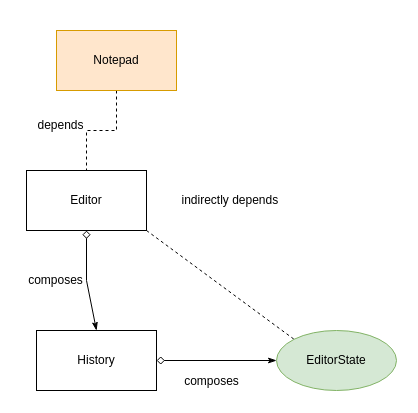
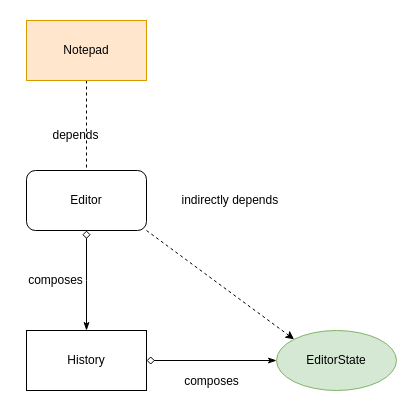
  <mxCell id="0" />
  <mxCell id="1" parent="0" />
  <mxCell id="2" style="rounded=0;orthogonalLoop=1;jettySize=auto;html=1;endArrow=diamond;endFill=0;entryX=0.5;entryY=1;entryDx=0;entryDy=0;exitX=0.5;exitY=0;exitDx=0;exitDy=0;startArrow=classicThin;startFill=1;" edge="1" parent="1" source="6" target="4"><mxGeometry relative="1" as="geometry"><mxPoint x="266" y="350" as="sourcePoint" /><mxPoint x="106" y="300" as="targetPoint" /><Array as="points"><mxPoint x="86" y="280" /></Array></mxGeometry></mxCell>
- <mxCell id="3" style="edgeStyle=none;rounded=0;orthogonalLoop=1;jettySize=auto;html=1;exitX=1;exitY=1;exitDx=0;exitDy=0;entryX=0;entryY=0;entryDx=0;entryDy=0;startArrow=none;startFill=0;endArrow=none;endFill=1;dashed=1;" edge="1" parent="1" source="4" target="5"><mxGeometry relative="1" as="geometry" /></mxCell>
- <mxCell id="4" value="Editor" style="rounded=0;whiteSpace=wrap;html=1;" vertex="1" parent="1"><mxGeometry x="26" y="170" width="120" height="60" as="geometry" /></mxCell>
+ <mxCell id="3" style="edgeStyle=none;rounded=0;orthogonalLoop=1;jettySize=auto;html=1;exitX=1;exitY=1;exitDx=0;exitDy=0;entryX=0;entryY=0;entryDx=0;entryDy=0;startArrow=none;startFill=0;endArrow=classic;endFill=1;dashed=1;" edge="1" parent="1" source="4" target="5"><mxGeometry relative="1" as="geometry" /></mxCell>
+ <mxCell id="4" value="Editor" style="whiteSpace=wrap;html=1;rounded=1;" vertex="1" parent="1"><mxGeometry x="26" y="170" width="120" height="60" as="geometry" /></mxCell>
  <mxCell id="5" value="EditorState" style="ellipse;whiteSpace=wrap;html=1;fillColor=#d5e8d4;strokeColor=#82b366;" vertex="1" parent="1"><mxGeometry x="276" y="330" width="120" height="60" as="geometry" /></mxCell>
- <mxCell id="6" value="History" style="rounded=0;whiteSpace=wrap;html=1;" vertex="1" parent="1"><mxGeometry x="36" y="330" width="120" height="60" as="geometry" /></mxCell>
+ <mxCell id="6" value="History" style="rounded=0;whiteSpace=wrap;html=1;" vertex="1" parent="1"><mxGeometry x="26" y="330" width="120" height="60" as="geometry" /></mxCell>
  <mxCell id="7" style="edgeStyle=orthogonalEdgeStyle;rounded=0;orthogonalLoop=1;jettySize=auto;html=1;entryX=0.5;entryY=0;entryDx=0;entryDy=0;dashed=1;endArrow=none;" edge="1" parent="1" source="8" target="4"><mxGeometry relative="1" as="geometry" /></mxCell>
- <mxCell id="8" value="Notepad" style="rounded=0;whiteSpace=wrap;html=1;fillColor=#ffe6cc;strokeColor=#d79b00;" vertex="1" parent="1"><mxGeometry x="56" y="30" width="120" height="60" as="geometry" /></mxCell>
- <mxCell id="9" value="depends" style="text;html=1;align=center;verticalAlign=middle;resizable=0;points=[];;autosize=1;" vertex="1" parent="1"><mxGeometry x="30" y="115" width="60" height="20" as="geometry" /></mxCell>
+ <mxCell id="8" value="Notepad" style="rounded=0;whiteSpace=wrap;html=1;fillColor=#ffe6cc;strokeColor=#d79b00;" vertex="1" parent="1"><mxGeometry x="26" y="20" width="120" height="60" as="geometry" /></mxCell>
+ <mxCell id="9" value="depends" style="text;html=1;align=center;verticalAlign=middle;resizable=0;points=[];;autosize=1;" vertex="1" parent="1"><mxGeometry x="45" y="125" width="60" height="20" as="geometry" /></mxCell>
  <mxCell id="10" value="composes" style="text;html=1;align=center;verticalAlign=middle;resizable=0;points=[];;autosize=1;" vertex="1" parent="1"><mxGeometry x="20" y="270" width="70" height="20" as="geometry" /></mxCell>
  <mxCell id="11" style="rounded=0;orthogonalLoop=1;jettySize=auto;html=1;endArrow=diamond;endFill=0;entryX=1;entryY=0.5;entryDx=0;entryDy=0;startArrow=classicThin;startFill=1;exitX=0;exitY=0.5;exitDx=0;exitDy=0;" edge="1" parent="1" source="5" target="6"><mxGeometry relative="1" as="geometry"><mxPoint x="246" y="370" as="sourcePoint" /><mxPoint x="166" y="340" as="targetPoint" /><Array as="points" /></mxGeometry></mxCell>
  <mxCell id="12" value="composes" style="text;html=1;align=center;verticalAlign=middle;resizable=0;points=[];;autosize=1;" vertex="1" parent="1"><mxGeometry x="176" y="371" width="70" height="20" as="geometry" /></mxCell>
  <mxCell id="13" value="indirectly depends&amp;nbsp;" style="text;html=1;align=center;verticalAlign=middle;resizable=0;points=[];;autosize=1;" vertex="1" parent="1"><mxGeometry x="171" y="190" width="120" height="20" as="geometry" /></mxCell>
